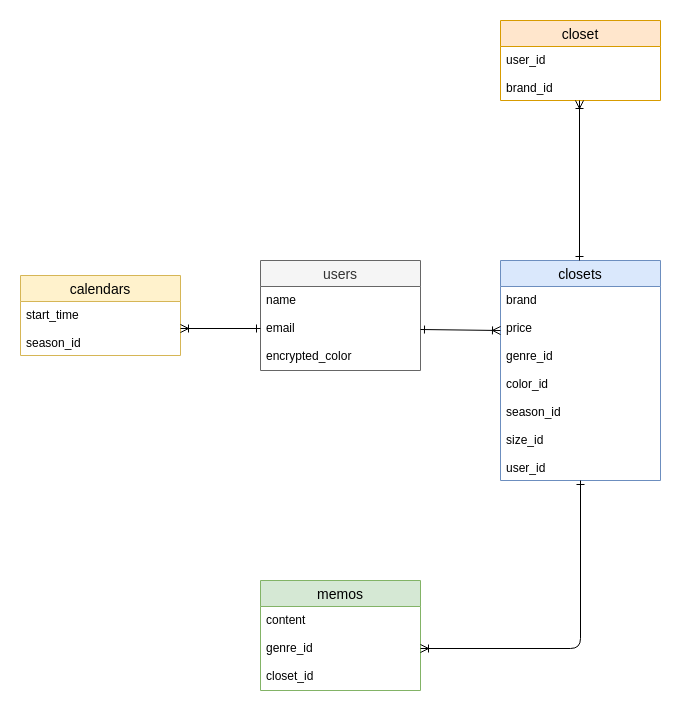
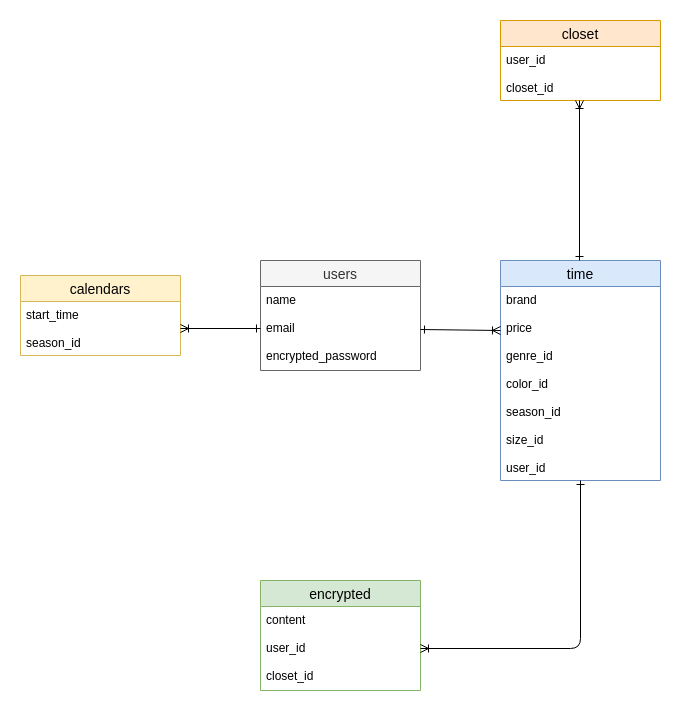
  <mxCell id="0" />
  <mxCell id="1" parent="0" />
  <mxCell id="2" value="users" style="swimlane;fontStyle=0;childLayout=stackLayout;horizontal=1;startSize=26;horizontalStack=0;resizeParent=1;resizeParentMax=0;resizeLast=0;collapsible=1;marginBottom=0;align=center;fontSize=14;fillColor=#f5f5f5;fontColor=#333333;strokeColor=#666666;" parent="1" vertex="1"><mxGeometry x="260" y="260" width="160" height="110" as="geometry" /></mxCell>
- <mxCell id="3" value="name&#10;&#10;email&#10;&#10;encrypted_color" style="text;strokeColor=none;fillColor=none;spacingLeft=4;spacingRight=4;overflow=hidden;rotatable=0;points=[[0,0.5],[1,0.5]];portConstraint=eastwest;fontSize=12;" parent="2" vertex="1"><mxGeometry y="26" width="160" height="84" as="geometry" /></mxCell>
- <mxCell id="4" value="closets" style="swimlane;fontStyle=0;childLayout=stackLayout;horizontal=1;startSize=26;horizontalStack=0;resizeParent=1;resizeParentMax=0;resizeLast=0;collapsible=1;marginBottom=0;align=center;fontSize=14;fillColor=#dae8fc;strokeColor=#6c8ebf;" parent="1" vertex="1"><mxGeometry x="500" y="260" width="160" height="220" as="geometry" /></mxCell>
+ <mxCell id="3" value="name&#10;&#10;email&#10;&#10;encrypted_password" style="text;strokeColor=none;fillColor=none;spacingLeft=4;spacingRight=4;overflow=hidden;rotatable=0;points=[[0,0.5],[1,0.5]];portConstraint=eastwest;fontSize=12;" parent="2" vertex="1"><mxGeometry y="26" width="160" height="84" as="geometry" /></mxCell>
+ <mxCell id="4" value="time" style="swimlane;fontStyle=0;childLayout=stackLayout;horizontal=1;startSize=26;horizontalStack=0;resizeParent=1;resizeParentMax=0;resizeLast=0;collapsible=1;marginBottom=0;align=center;fontSize=14;fillColor=#dae8fc;strokeColor=#6c8ebf;" parent="1" vertex="1"><mxGeometry x="500" y="260" width="160" height="220" as="geometry" /></mxCell>
  <mxCell id="5" value="brand&#10;&#10;price&#10;&#10;genre_id&#10;&#10;color_id&#10;&#10;season_id&#10;&#10;size_id&#10;&#10;user_id" style="text;strokeColor=none;fillColor=none;spacingLeft=4;spacingRight=4;overflow=hidden;rotatable=0;points=[[0,0.5],[1,0.5]];portConstraint=eastwest;fontSize=12;" parent="4" vertex="1"><mxGeometry y="26" width="160" height="194" as="geometry" /></mxCell>
  <mxCell id="6" style="edgeStyle=none;html=1;startArrow=ERone;startFill=0;endArrow=ERoneToMany;endFill=0;" parent="1" source="3" edge="1"><mxGeometry relative="1" as="geometry"><mxPoint x="500" y="330" as="targetPoint" /></mxGeometry></mxCell>
- <mxCell id="7" value="memos" style="swimlane;fontStyle=0;childLayout=stackLayout;horizontal=1;startSize=26;horizontalStack=0;resizeParent=1;resizeParentMax=0;resizeLast=0;collapsible=1;marginBottom=0;align=center;fontSize=14;fillColor=#d5e8d4;strokeColor=#82b366;" parent="1" vertex="1"><mxGeometry x="260" y="580" width="160" height="110" as="geometry" /></mxCell>
- <mxCell id="8" value="content&#10;&#10;genre_id&#10;&#10;closet_id" style="text;strokeColor=none;fillColor=none;spacingLeft=4;spacingRight=4;overflow=hidden;rotatable=0;points=[[0,0.5],[1,0.5]];portConstraint=eastwest;fontSize=12;" parent="7" vertex="1"><mxGeometry y="26" width="160" height="84" as="geometry" /></mxCell>
+ <mxCell id="7" value="encrypted" style="swimlane;fontStyle=0;childLayout=stackLayout;horizontal=1;startSize=26;horizontalStack=0;resizeParent=1;resizeParentMax=0;resizeLast=0;collapsible=1;marginBottom=0;align=center;fontSize=14;fillColor=#d5e8d4;strokeColor=#82b366;" parent="1" vertex="1"><mxGeometry x="260" y="580" width="160" height="110" as="geometry" /></mxCell>
+ <mxCell id="8" value="content&#10;&#10;user_id&#10;&#10;closet_id" style="text;strokeColor=none;fillColor=none;spacingLeft=4;spacingRight=4;overflow=hidden;rotatable=0;points=[[0,0.5],[1,0.5]];portConstraint=eastwest;fontSize=12;" parent="7" vertex="1"><mxGeometry y="26" width="160" height="84" as="geometry" /></mxCell>
  <mxCell id="9" style="edgeStyle=none;html=1;entryX=1;entryY=0.5;entryDx=0;entryDy=0;endArrow=ERoneToMany;endFill=0;startArrow=ERone;startFill=0;" parent="1" source="5" target="8" edge="1"><mxGeometry relative="1" as="geometry"><Array as="points"><mxPoint x="580" y="648" /></Array></mxGeometry></mxCell>
  <mxCell id="10" value="closet" style="swimlane;fontStyle=0;childLayout=stackLayout;horizontal=1;startSize=26;horizontalStack=0;resizeParent=1;resizeParentMax=0;resizeLast=0;collapsible=1;marginBottom=0;align=center;fontSize=14;fillColor=#ffe6cc;strokeColor=#d79b00;" parent="1" vertex="1"><mxGeometry x="500" y="20" width="160" height="80" as="geometry" /></mxCell>
- <mxCell id="11" value="user_id&#10;&#10;brand_id" style="text;strokeColor=none;fillColor=none;spacingLeft=4;spacingRight=4;overflow=hidden;rotatable=0;points=[[0,0.5],[1,0.5]];portConstraint=eastwest;fontSize=12;" parent="10" vertex="1"><mxGeometry y="26" width="160" height="54" as="geometry" /></mxCell>
+ <mxCell id="11" value="user_id&#10;&#10;closet_id" style="text;strokeColor=none;fillColor=none;spacingLeft=4;spacingRight=4;overflow=hidden;rotatable=0;points=[[0,0.5],[1,0.5]];portConstraint=eastwest;fontSize=12;" parent="10" vertex="1"><mxGeometry y="26" width="160" height="54" as="geometry" /></mxCell>
  <mxCell id="12" style="edgeStyle=none;html=1;startArrow=ERone;startFill=0;endArrow=ERoneToMany;endFill=0;" parent="1" edge="1"><mxGeometry relative="1" as="geometry"><mxPoint x="579" y="260" as="sourcePoint" /><mxPoint x="579" y="100" as="targetPoint" /></mxGeometry></mxCell>
  <mxCell id="13" value="calendars" style="swimlane;fontStyle=0;childLayout=stackLayout;horizontal=1;startSize=26;horizontalStack=0;resizeParent=1;resizeParentMax=0;resizeLast=0;collapsible=1;marginBottom=0;align=center;fontSize=14;fillColor=#fff2cc;strokeColor=#d6b656;" vertex="1" parent="1"><mxGeometry x="20" y="275" width="160" height="80" as="geometry" /></mxCell>
  <mxCell id="14" value="start_time&#10;&#10;season_id" style="text;strokeColor=none;fillColor=none;spacingLeft=4;spacingRight=4;overflow=hidden;rotatable=0;points=[[0,0.5],[1,0.5]];portConstraint=eastwest;fontSize=12;" vertex="1" parent="13"><mxGeometry y="26" width="160" height="54" as="geometry" /></mxCell>
  <mxCell id="15" style="edgeStyle=none;html=1;startArrow=ERone;startFill=0;endArrow=ERoneToMany;endFill=0;" edge="1" parent="1" source="3"><mxGeometry relative="1" as="geometry"><mxPoint x="180" y="328" as="targetPoint" /></mxGeometry></mxCell>
